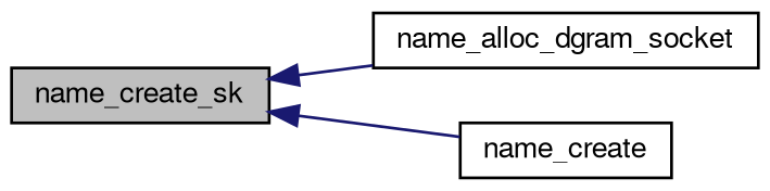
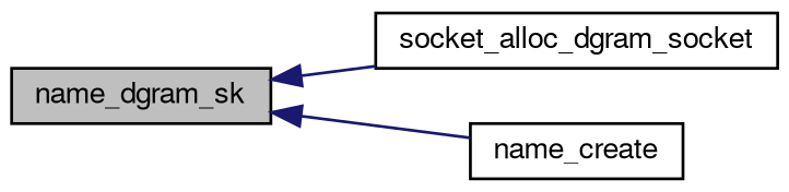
  digraph {
    rankdir=LR
    node [color=black fillcolor=white fontname=FreeSans fontsize=10 shape=record style=filled]
    edge [color=midnightblue dir=back fontname=FreeSans fontsize=10 labelfontname=FreeSans labelfontsize=10 style=solid]
-   n1 [fillcolor=grey75 fontcolor=black height=0.2 label=name_create_sk width=0.4]
-   n2 [height=0.2 label=name_alloc_dgram_socket width=0.4]
+   n1 [fillcolor=grey75 fontcolor=black height=0.2 label=name_dgram_sk width=0.4]
+   n2 [height=0.2 label=socket_alloc_dgram_socket width=0.4]
    n3 [height=0.2 label=name_create width=0.4]
    n1 -> n2
    n1 -> n3
  }
